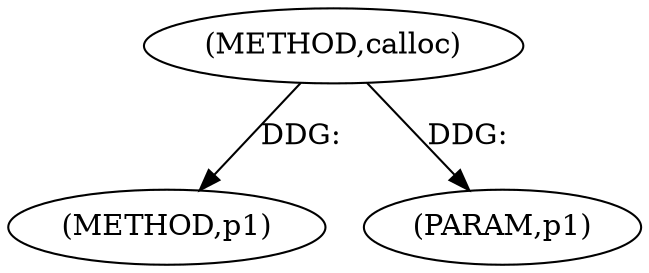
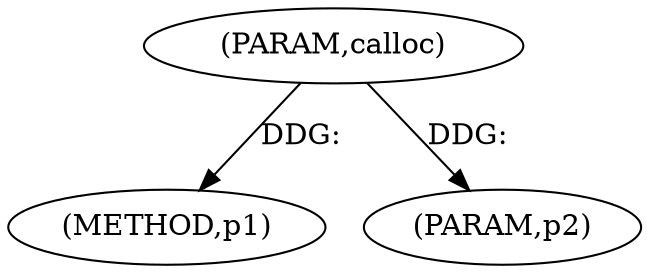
  digraph {
-   n1 [label="(METHOD,calloc)"]
+   n1 [label="(PARAM,calloc)"]
    n2 [label="(METHOD,p1)"]
-   n3 [label="(PARAM,p1)"]
+   n3 [label="(PARAM,p2)"]
    n1 -> n2 [label="DDG: "]
    n1 -> n3 [label="DDG: "]
  }
